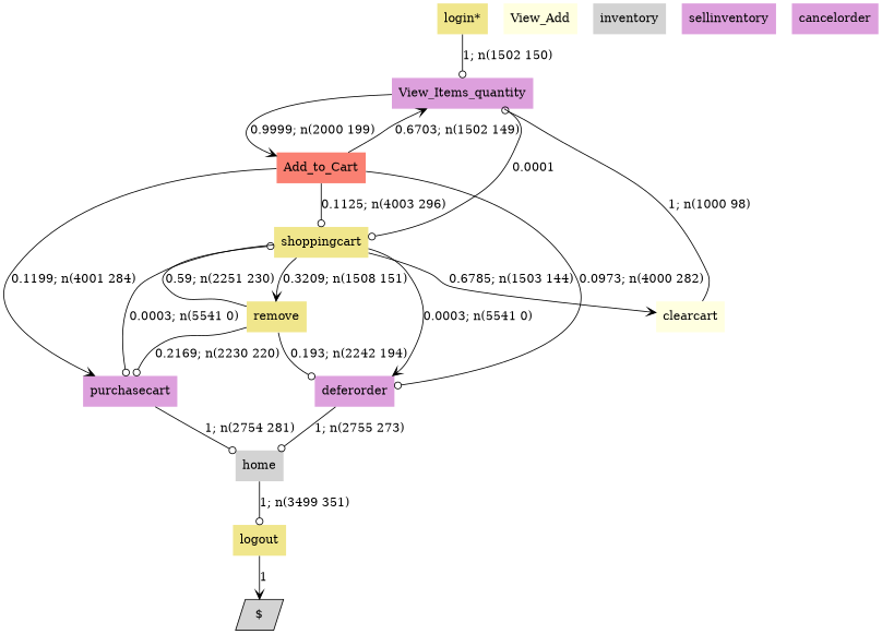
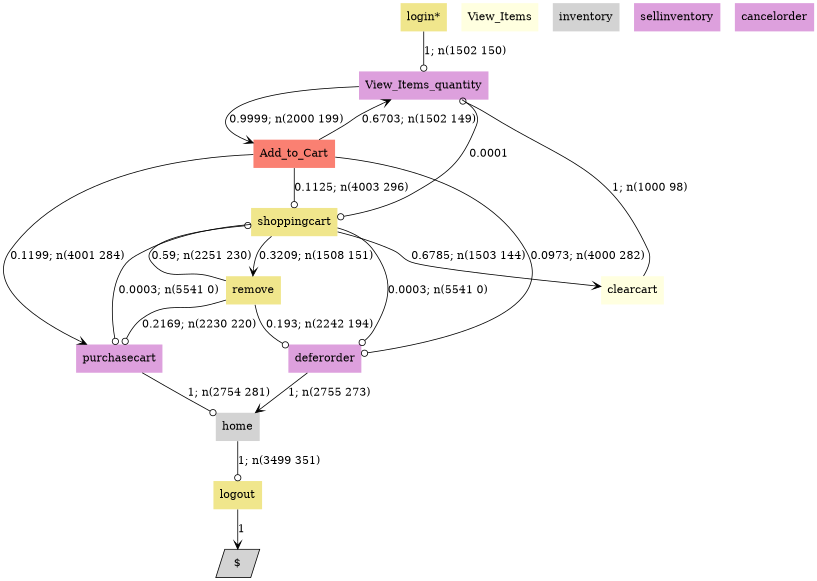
  digraph {
    node [fillcolor=plum shape=none style=filled]
    edge [arrowhead=odot style=solid]
    n1 [fillcolor=khaki label="login*"]
    n2 [label=View_Items_quantity]
    n3 [fillcolor=salmon label=Add_to_Cart]
    n4 [fillcolor=khaki label=shoppingcart]
-   n5 [fillcolor=lightyellow label=View_Add]
+   n5 [fillcolor=lightyellow label=View_Items]
    n6 [fillcolor=lightgrey label=home]
    n7 [fillcolor=khaki label=logout]
    "$" [fillcolor=lightgrey shape=parallelogram]
    n9 [label=deferorder]
    n10 [label=purchasecart]
    n11 [fillcolor=lightyellow label=clearcart]
    n12 [fillcolor=khaki label=remove]
    n13 [fillcolor=lightgrey label=inventory]
    n14 [label=sellinventory]
    n15 [label=cancelorder]
    n1 -> n2 [label="1; n(1502 150)"]
    n2 -> n3 [arrowhead=vee label="0.9999; n(2000 199)"]
    n2 -> n4 [label=0.0001]
    n3 -> n2 [arrowhead=vee label="0.6703; n(1502 149)"]
    n3 -> n4 [label="0.1125; n(4003 296)"]
    n3 -> n9 [label="0.0973; n(4000 282)"]
    n3 -> n10 [arrowhead=vee label="0.1199; n(4001 284)"]
-   n4 -> n9 [arrowhead=vee label="0.0003; n(5541 0)"]
+   n4 -> n9 [label="0.0003; n(5541 0)"]
    n4 -> n10 [label="0.0003; n(5541 0)"]
    n4 -> n11 [arrowhead=vee label="0.6785; n(1503 144)"]
    n4 -> n12 [arrowhead=vee label="0.3209; n(1508 151)"]
    n6 -> n7 [label="1; n(3499 351)"]
    n7 -> "$" [arrowhead=vee label=1]
-   n9 -> n6 [label="1; n(2755 273)"]
+   n9 -> n6 [arrowhead=vee label="1; n(2755 273)"]
    n10 -> n6 [label="1; n(2754 281)"]
    n11 -> n2 [label="1; n(1000 98)"]
    n12 -> n4 [label="0.59; n(2251 230)"]
    n12 -> n9 [label="0.193; n(2242 194)"]
    n12 -> n10 [label="0.2169; n(2230 220)"]
  }
